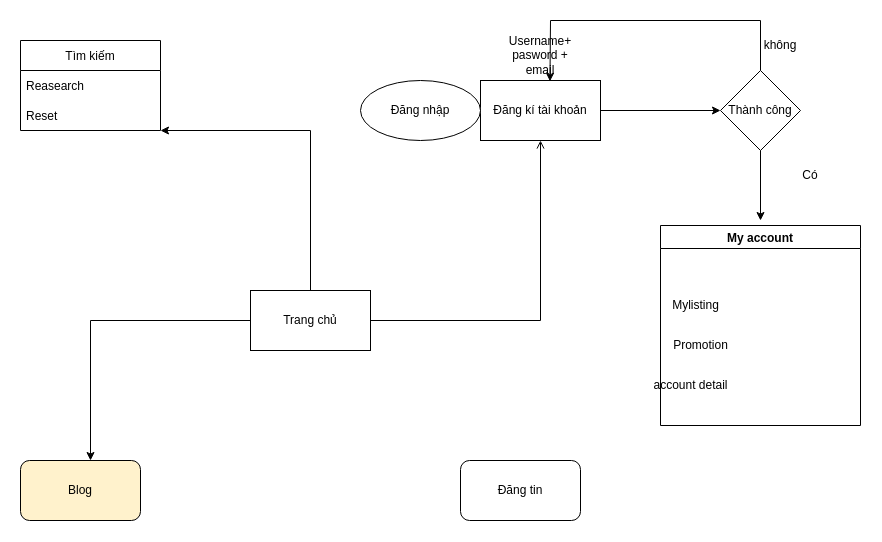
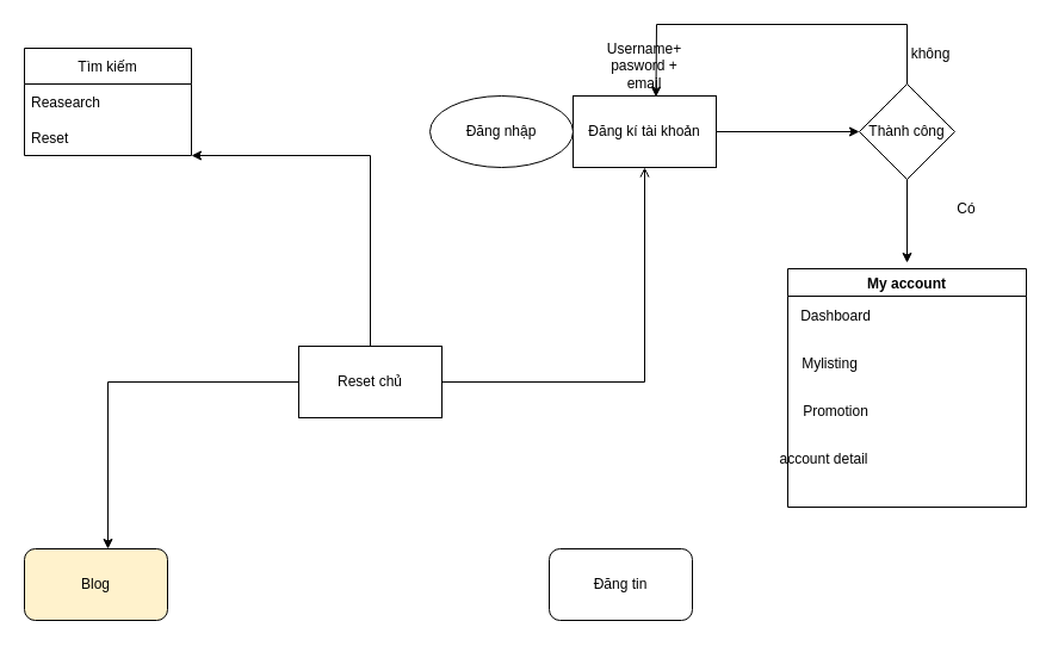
  <mxCell id="0" />
  <mxCell id="1" parent="0" />
- <mxCell id="2" value="Trang chủ" style="rounded=0;whiteSpace=wrap;html=1;" vertex="1" parent="1"><mxGeometry x="250" y="290" width="120" height="60" as="geometry" /></mxCell>
+ <mxCell id="2" value="Reset chủ" style="rounded=0;whiteSpace=wrap;html=1;" vertex="1" parent="1"><mxGeometry x="250" y="290" width="120" height="60" as="geometry" /></mxCell>
  <mxCell id="3" value="Đăng kí tài khoản" style="rounded=0;whiteSpace=wrap;html=1;" vertex="1" parent="1"><mxGeometry x="480" y="80" width="120" height="60" as="geometry" /></mxCell>
  <mxCell id="4" value="Blog" style="rounded=1;whiteSpace=wrap;html=1;fillColor=#fff2cc;" vertex="1" parent="1"><mxGeometry x="20" y="460" width="120" height="60" as="geometry" /></mxCell>
  <mxCell id="5" value="Đăng tin" style="rounded=1;whiteSpace=wrap;html=1;" vertex="1" parent="1"><mxGeometry x="460" y="460" width="120" height="60" as="geometry" /></mxCell>
  <mxCell id="6" value="" style="endArrow=open;html=1;rounded=0;entryX=0.5;entryY=1;entryDx=0;entryDy=0;exitX=1;exitY=0.5;exitDx=0;exitDy=0;" edge="1" parent="1" source="2" target="3"><mxGeometry width="50" height="50" relative="1" as="geometry"><mxPoint x="240" y="420" as="sourcePoint" /><mxPoint x="290" y="370" as="targetPoint" /><Array as="points"><mxPoint x="540" y="320" /></Array></mxGeometry></mxCell>
  <mxCell id="7" value="Username+ pasword + email" style="text;html=1;strokeColor=none;fillColor=none;align=center;verticalAlign=middle;whiteSpace=wrap;rounded=0;" vertex="1" parent="1"><mxGeometry x="510" y="40" width="60" height="30" as="geometry" /></mxCell>
  <mxCell id="8" value="Thành công" style="rhombus;whiteSpace=wrap;html=1;" vertex="1" parent="1"><mxGeometry x="720" y="70" width="80" height="80" as="geometry" /></mxCell>
  <mxCell id="9" value="" style="endArrow=classic;html=1;rounded=0;entryX=0;entryY=0.5;entryDx=0;entryDy=0;exitX=1;exitY=0.5;exitDx=0;exitDy=0;" edge="1" parent="1" source="3" target="8"><mxGeometry width="50" height="50" relative="1" as="geometry"><mxPoint x="570" y="140" as="sourcePoint" /><mxPoint x="620" y="90" as="targetPoint" /></mxGeometry></mxCell>
  <mxCell id="10" value="" style="endArrow=classic;html=1;rounded=0;entryX=0.579;entryY=0.013;entryDx=0;entryDy=0;entryPerimeter=0;exitX=0.5;exitY=0;exitDx=0;exitDy=0;" edge="1" parent="1" source="8" target="3"><mxGeometry width="50" height="50" relative="1" as="geometry"><mxPoint x="570" y="140" as="sourcePoint" /><mxPoint x="620" y="90" as="targetPoint" /><Array as="points"><mxPoint x="760" y="20" /><mxPoint x="550" y="20" /></Array></mxGeometry></mxCell>
  <mxCell id="11" value="không" style="text;html=1;strokeColor=none;fillColor=none;align=center;verticalAlign=middle;whiteSpace=wrap;rounded=0;" vertex="1" parent="1"><mxGeometry x="750" y="30" width="60" height="30" as="geometry" /></mxCell>
  <mxCell id="12" value="Có" style="text;html=1;strokeColor=none;fillColor=none;align=center;verticalAlign=middle;whiteSpace=wrap;rounded=0;" vertex="1" parent="1"><mxGeometry x="780" y="160" width="60" height="30" as="geometry" /></mxCell>
  <mxCell id="13" value="" style="endArrow=classic;html=1;rounded=0;exitX=0.5;exitY=1;exitDx=0;exitDy=0;" edge="1" parent="1" source="8"><mxGeometry width="50" height="50" relative="1" as="geometry"><mxPoint x="620" y="320" as="sourcePoint" /><mxPoint x="760" y="220" as="targetPoint" /></mxGeometry></mxCell>
  <mxCell id="14" value="My account" style="swimlane;" vertex="1" parent="1"><mxGeometry x="660" y="225" width="200" height="200" as="geometry" /></mxCell>
+ <mxCell id="15" value="Dashboard" style="text;html=1;align=center;verticalAlign=middle;resizable=0;points=[];autosize=1;strokeColor=none;fillColor=none;" vertex="1" parent="14"><mxGeometry y="25" width="80" height="30" as="geometry" /></mxCell>
  <mxCell id="16" value="Mylisting" style="text;html=1;align=center;verticalAlign=middle;resizable=0;points=[];autosize=1;strokeColor=none;fillColor=none;" vertex="1" parent="14"><mxGeometry y="65" width="70" height="30" as="geometry" /></mxCell>
  <mxCell id="17" value="Promotion&lt;br&gt;" style="text;html=1;align=center;verticalAlign=middle;resizable=0;points=[];autosize=1;strokeColor=none;fillColor=none;" vertex="1" parent="14"><mxGeometry y="105" width="80" height="30" as="geometry" /></mxCell>
  <mxCell id="18" value="account detail" style="text;html=1;align=center;verticalAlign=middle;resizable=0;points=[];autosize=1;strokeColor=none;fillColor=none;" vertex="1" parent="14"><mxGeometry x="-20" y="145" width="100" height="30" as="geometry" /></mxCell>
  <mxCell id="19" value="Đăng nhập" style="ellipse;whiteSpace=wrap;html=1;" vertex="1" parent="1"><mxGeometry x="360" y="80" width="120" height="60" as="geometry" /></mxCell>
  <mxCell id="20" value="" style="endArrow=classic;html=1;rounded=0;entryX=1;entryY=0.5;entryDx=0;entryDy=0;exitX=0.5;exitY=0;exitDx=0;exitDy=0;" edge="1" parent="1" source="2"><mxGeometry width="50" height="50" relative="1" as="geometry"><mxPoint x="330" y="270" as="sourcePoint" /><mxPoint x="160" y="130" as="targetPoint" /><Array as="points"><mxPoint x="310" y="130" /></Array></mxGeometry></mxCell>
  <mxCell id="21" value="Tìm kiếm" style="swimlane;fontStyle=0;childLayout=stackLayout;horizontal=1;startSize=30;horizontalStack=0;resizeParent=1;resizeParentMax=0;resizeLast=0;collapsible=1;marginBottom=0;" vertex="1" parent="1"><mxGeometry x="20" y="40" width="140" height="90" as="geometry" /></mxCell>
  <mxCell id="22" value="Reasearch" style="text;strokeColor=none;fillColor=none;align=left;verticalAlign=middle;spacingLeft=4;spacingRight=4;overflow=hidden;points=[[0,0.5],[1,0.5]];portConstraint=eastwest;rotatable=0;" vertex="1" parent="21"><mxGeometry y="30" width="140" height="30" as="geometry" /></mxCell>
  <mxCell id="23" value="Reset" style="text;strokeColor=none;fillColor=none;align=left;verticalAlign=middle;spacingLeft=4;spacingRight=4;overflow=hidden;points=[[0,0.5],[1,0.5]];portConstraint=eastwest;rotatable=0;" vertex="1" parent="21"><mxGeometry y="60" width="140" height="30" as="geometry" /></mxCell>
  <mxCell id="24" value="" style="endArrow=classic;html=1;rounded=0;exitX=0;exitY=0.5;exitDx=0;exitDy=0;" edge="1" parent="1" source="2"><mxGeometry width="50" height="50" relative="1" as="geometry"><mxPoint x="40" y="510" as="sourcePoint" /><mxPoint x="90" y="460" as="targetPoint" /><Array as="points"><mxPoint x="90" y="320" /></Array></mxGeometry></mxCell>
